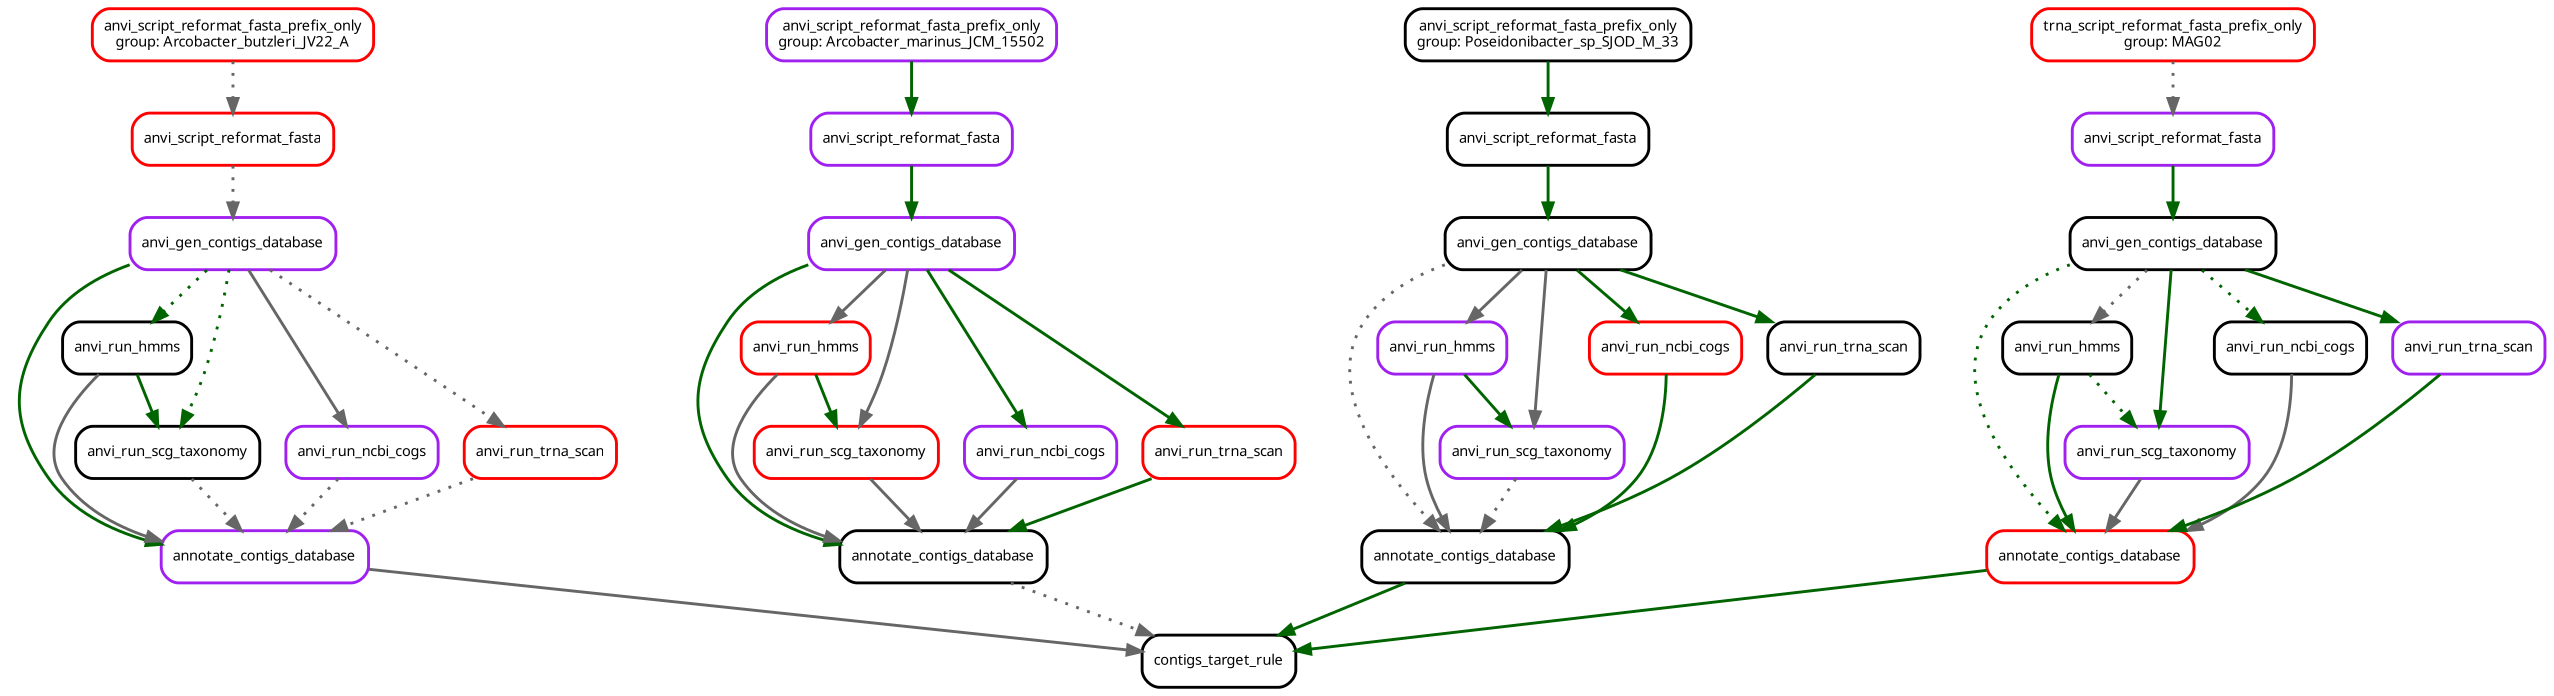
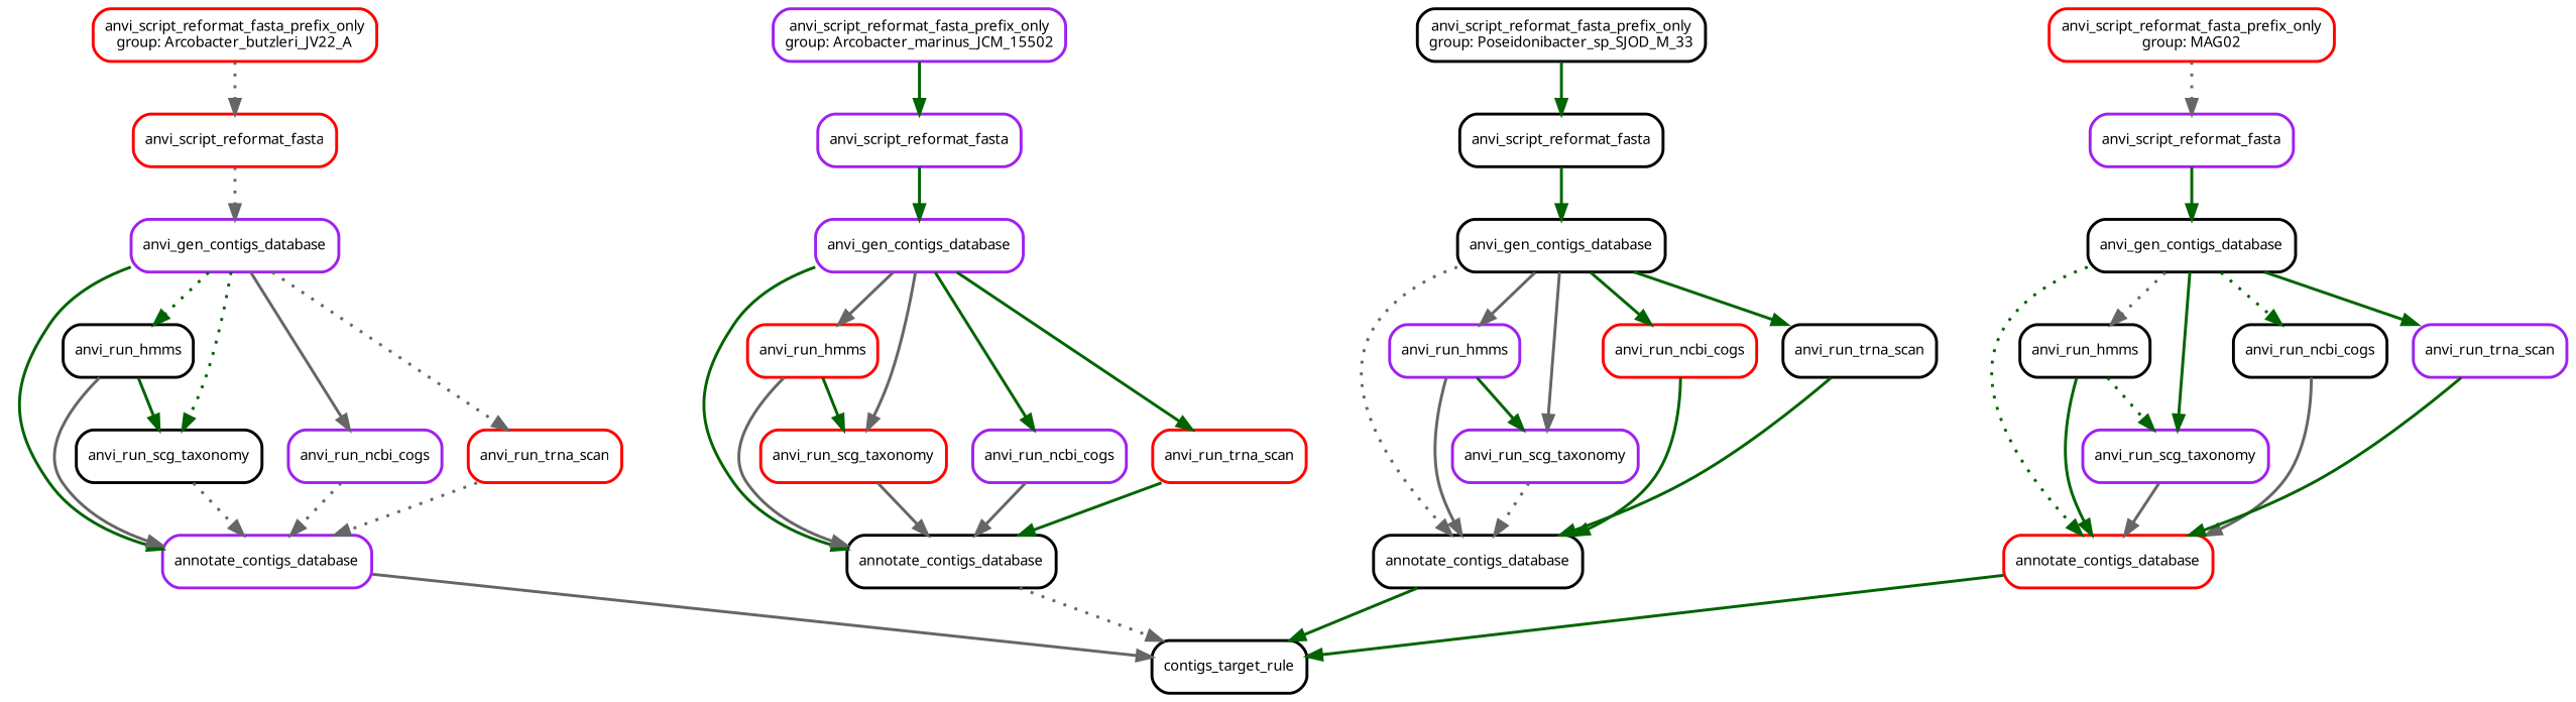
  digraph {
    bgcolor=white
    node [color=black fontname=sans fontsize=10 penwidth=2 shape=box style=rounded]
    edge [color=darkgreen penwidth=2 style=bold]
    n1 [label=contigs_target_rule]
    n2 [color=purple label=annotate_contigs_database]
    n3 [label=annotate_contigs_database]
    n4 [label=annotate_contigs_database]
    n5 [color=red label=annotate_contigs_database]
    n6 [color=purple label=anvi_gen_contigs_database]
    n7 [label=anvi_run_hmms]
    n8 [color=purple label=anvi_run_ncbi_cogs]
    n9 [label=anvi_run_scg_taxonomy]
    n10 [color=red label=anvi_run_trna_scan]
    n11 [color=purple label=anvi_gen_contigs_database]
    n12 [color=red label=anvi_run_hmms]
    n13 [color=purple label=anvi_run_ncbi_cogs]
    n14 [color=red label=anvi_run_scg_taxonomy]
    n15 [color=red label=anvi_run_trna_scan]
    n16 [label=anvi_gen_contigs_database]
    n17 [color=purple label=anvi_run_hmms]
    n18 [color=red label=anvi_run_ncbi_cogs]
    n19 [color=purple label=anvi_run_scg_taxonomy]
    n20 [label=anvi_run_trna_scan]
    n21 [label=anvi_gen_contigs_database]
    n22 [label=anvi_run_hmms]
    n23 [label=anvi_run_ncbi_cogs]
    n24 [color=purple label=anvi_run_scg_taxonomy]
    n25 [color=purple label=anvi_run_trna_scan]
    n26 [color=red label=anvi_script_reformat_fasta]
    n27 [color=purple label=anvi_script_reformat_fasta]
    n28 [label=anvi_script_reformat_fasta]
    n29 [color=purple label=anvi_script_reformat_fasta]
    n30 [color=red label="anvi_script_reformat_fasta_prefix_only\ngroup: Arcobacter_butzleri_JV22_A"]
    n31 [color=purple label="anvi_script_reformat_fasta_prefix_only\ngroup: Arcobacter_marinus_JCM_15502"]
    n32 [label="anvi_script_reformat_fasta_prefix_only\ngroup: Poseidonibacter_sp_SJOD_M_33"]
-   n33 [color=red label="trna_script_reformat_fasta_prefix_only\ngroup: MAG02"]
+   n33 [color=red label="anvi_script_reformat_fasta_prefix_only\ngroup: MAG02"]
    n2 -> n1 [color=gray40]
    n3 -> n1 [color=gray40 style=dotted]
    n4 -> n1
    n5 -> n1 [style=solid]
    n6 -> n2
    n6 -> n7 [style=dotted]
    n6 -> n8 [color=gray40 style=solid]
    n6 -> n9 [style=dotted]
    n6 -> n10 [color=gray40 style=dotted]
    n7 -> n2 [color=gray40]
    n7 -> n9 [style=solid]
    n8 -> n2 [color=gray40 style=dotted]
    n9 -> n2 [color=gray40 style=dotted]
    n10 -> n2 [color=gray40 style=dotted]
    n11 -> n3 [style=solid]
    n11 -> n12 [color=gray40 style=solid]
    n11 -> n13
    n11 -> n14 [color=gray40 style=solid]
    n11 -> n15 [style=solid]
    n12 -> n3 [color=gray40]
    n12 -> n14
    n13 -> n3 [color=gray40 style=solid]
    n14 -> n3 [color=gray40 style=solid]
    n15 -> n3
    n16 -> n4 [color=gray40 style=dotted]
    n16 -> n17 [color=gray40 style=solid]
    n16 -> n18
    n16 -> n19 [color=gray40 style=solid]
    n16 -> n20 [style=solid]
    n17 -> n4 [color=gray40]
    n17 -> n19
    n18 -> n4 [style=solid]
    n19 -> n4 [color=gray40 style=dotted]
    n20 -> n4 [style=solid]
    n21 -> n5 [style=dotted]
    n21 -> n22 [color=gray40 style=dotted]
    n21 -> n23 [style=dotted]
    n21 -> n24 [style=solid]
    n21 -> n25
    n22 -> n5 [style=solid]
    n22 -> n24 [style=dotted]
    n23 -> n5 [color=gray40]
    n24 -> n5 [color=gray40 style=solid]
    n25 -> n5
    n26 -> n6 [color=gray40 style=dotted]
    n27 -> n11
    n28 -> n16
    n29 -> n21
    n30 -> n26 [color=gray40 style=dotted]
    n31 -> n27
    n32 -> n28 [style=solid]
    n33 -> n29 [color=gray40 style=dotted]
  }
